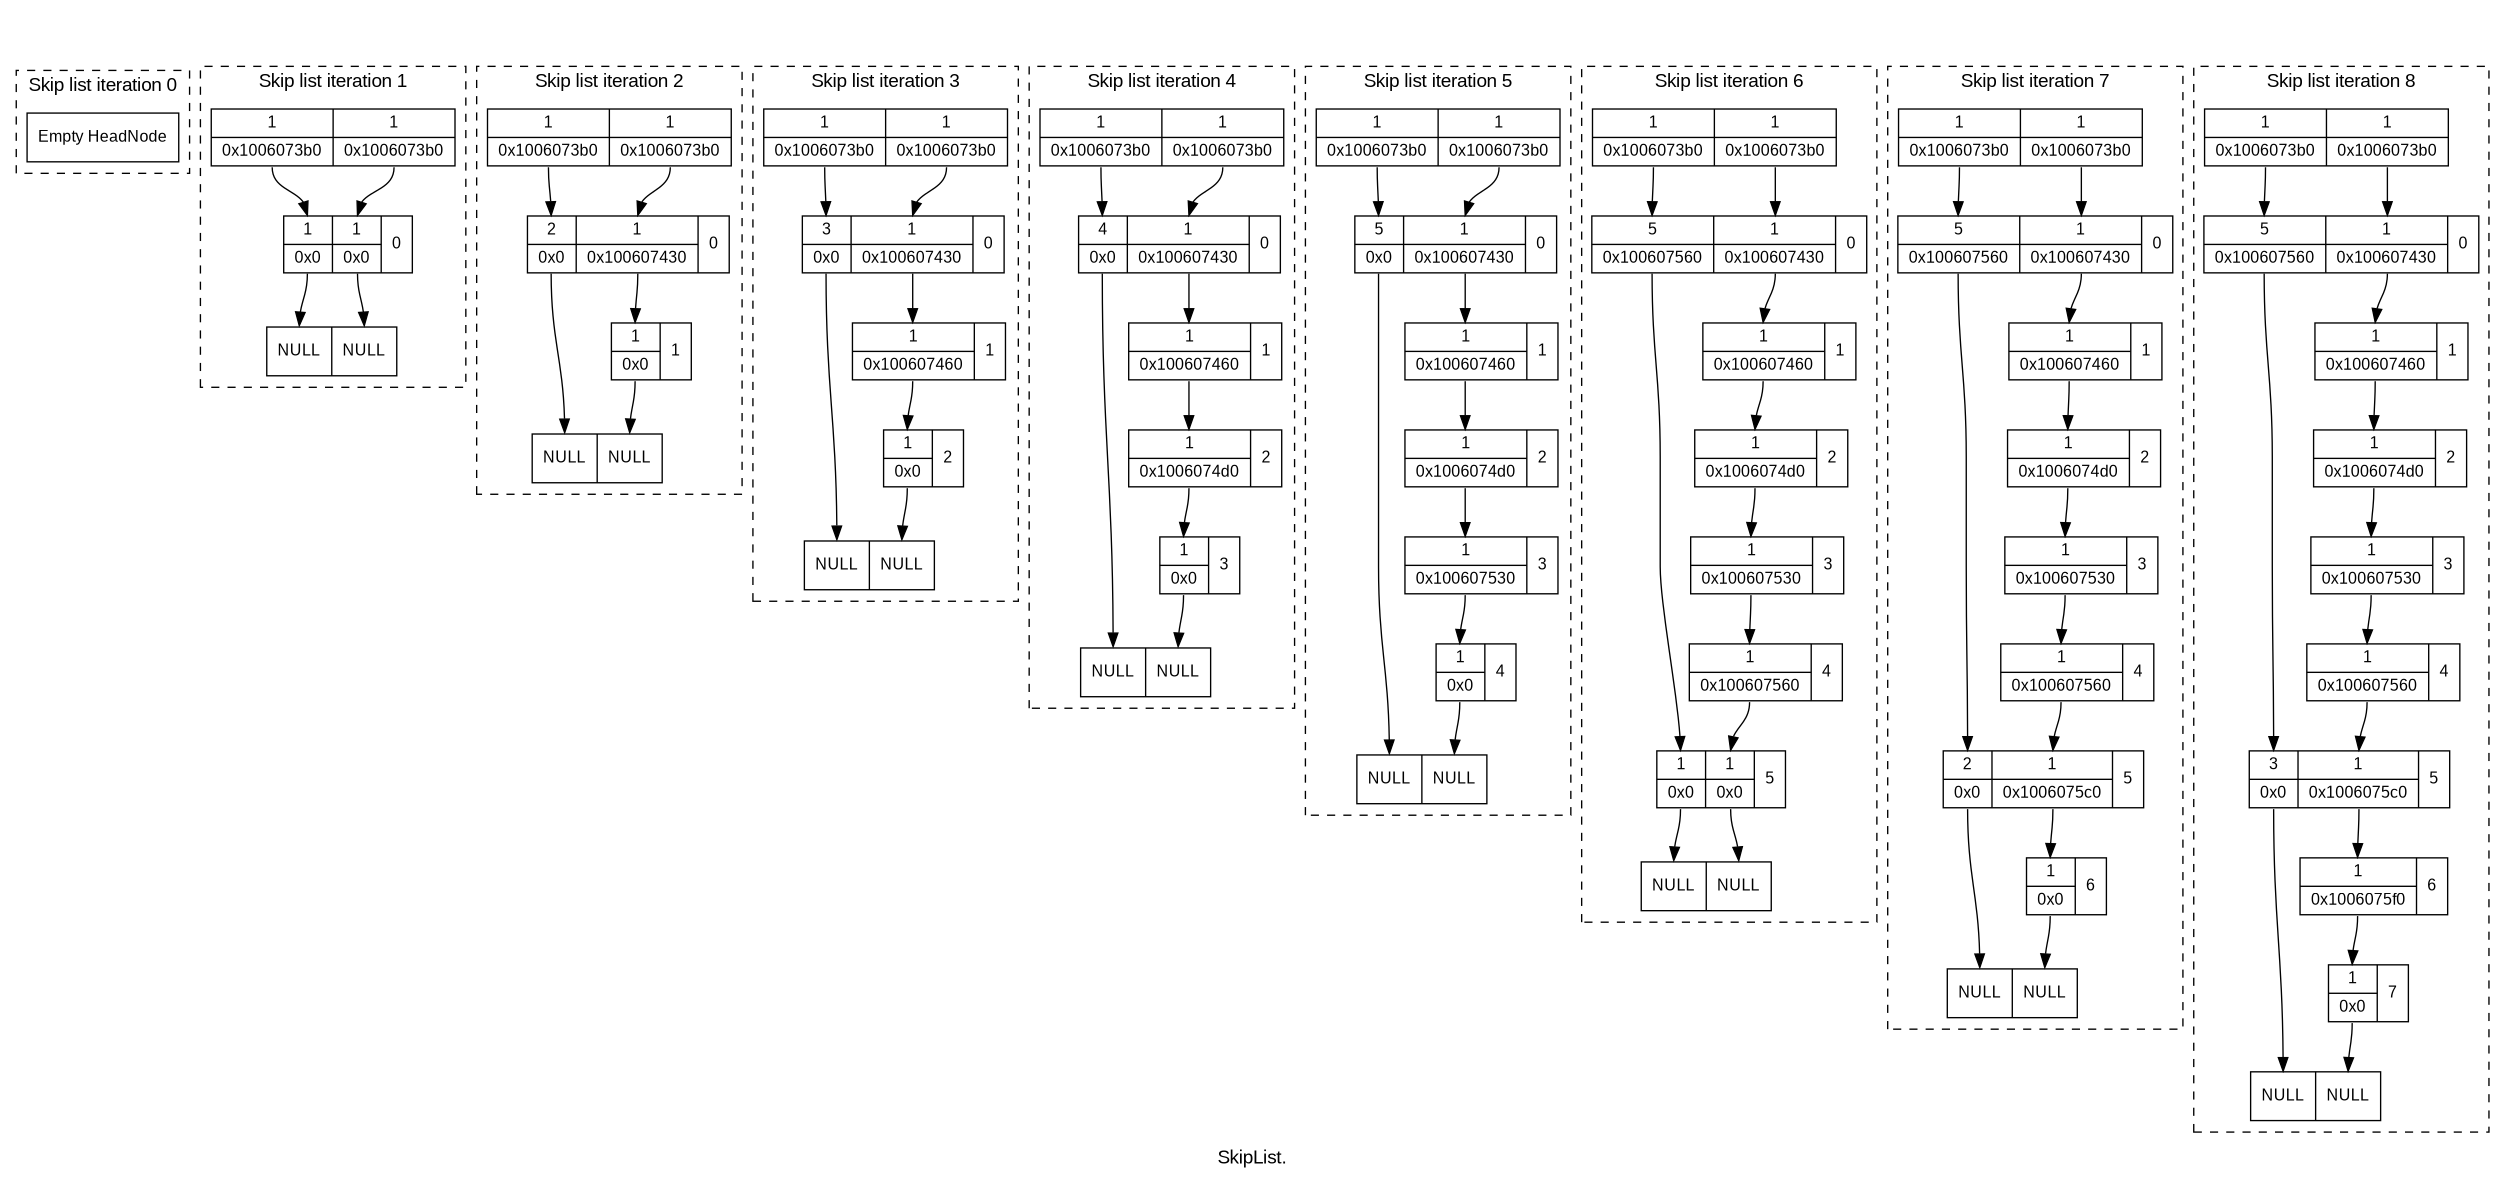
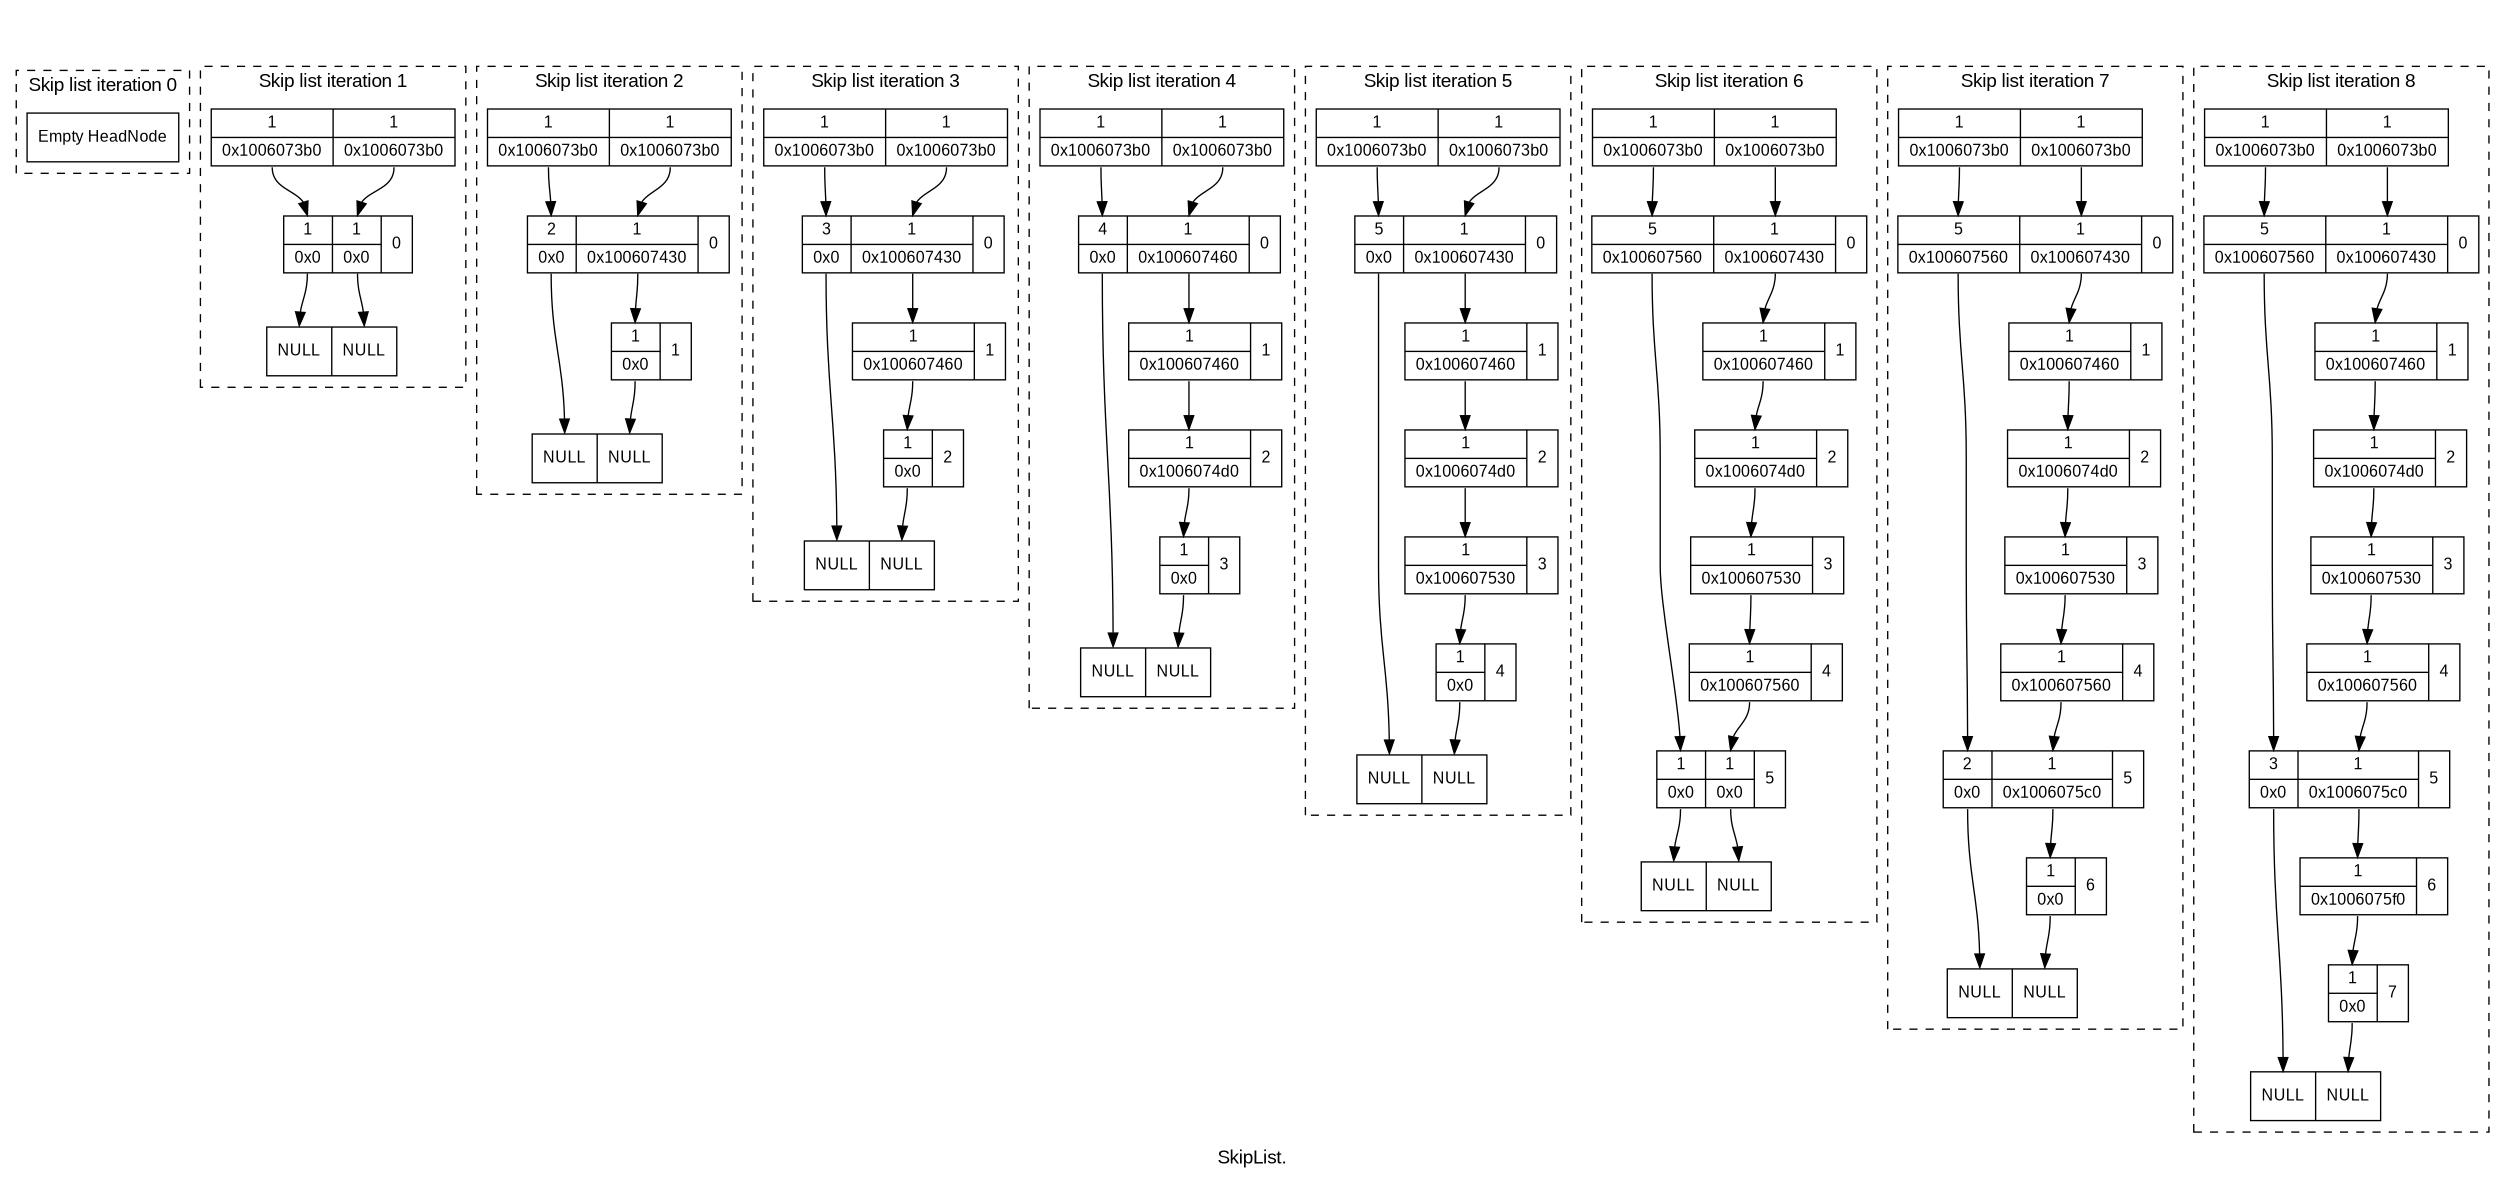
  digraph {
    label="SkipList."
    rankdir=TB
    fontname="Liberation Sans"
    node [fontsize=12 shape=record fontname="Liberation Sans"]
    edge [headport=w1 tailport=f1 fontname="Liberation Sans"]
    n1 [label="{ 1 | <f2> 0x1006073b0} | { 1 | <f1> 0x1006073b0}"]
    n2 [label=" { <w2> 1 | <f2> 0x0 } | { <w1> 1 | <f1> 0x0 } | <f0> 0"]
    n3 [label="<w2> NULL | <w1> NULL"]
    n4 [label="Empty HeadNode"]
    n5 [label="{ 1 | <f2> 0x1006073b0} | { 1 | <f1> 0x1006073b0}"]
    n6 [label=" { <w2> 2 | <f2> 0x0 } | { <w1> 1 | <f1> 0x100607430 } | <f0> 0"]
    n7 [label=" { <w1> 1 | <f1> 0x0 } | <f0> 1"]
    n8 [label="<w2> NULL | <w1> NULL"]
    n9 [label="{ 1 | <f2> 0x1006073b0} | { 1 | <f1> 0x1006073b0}"]
    n10 [label=" { <w2> 3 | <f2> 0x0 } | { <w1> 1 | <f1> 0x100607430 } | <f0> 0"]
    n11 [label=" { <w1> 1 | <f1> 0x100607460 } | <f0> 1"]
    n12 [label="<w2> NULL | <w1> NULL"]
    n13 [label=" { <w1> 1 | <f1> 0x0 } | <f0> 2"]
    n14 [label="{ 1 | <f2> 0x1006073b0} | { 1 | <f1> 0x1006073b0}"]
-   n15 [label=" { <w2> 4 | <f2> 0x0 } | { <w1> 1 | <f1> 0x100607430 } | <f0> 0"]
+   n15 [label=" { <w2> 4 | <f2> 0x0 } | { <w1> 1 | <f1> 0x100607460 } | <f0> 0"]
    n16 [label=" { <w1> 1 | <f1> 0x100607460 } | <f0> 1"]
    n17 [label="<w2> NULL | <w1> NULL"]
    n18 [label=" { <w1> 1 | <f1> 0x1006074d0 } | <f0> 2"]
    n19 [label=" { <w1> 1 | <f1> 0x0 } | <f0> 3"]
    n20 [label="{ 1 | <f2> 0x1006073b0} | { 1 | <f1> 0x1006073b0}"]
    n21 [label=" { <w2> 5 | <f2> 0x0 } | { <w1> 1 | <f1> 0x100607430 } | <f0> 0"]
    n22 [label=" { <w1> 1 | <f1> 0x100607460 } | <f0> 1"]
    n23 [label="<w2> NULL | <w1> NULL"]
    n24 [label=" { <w1> 1 | <f1> 0x1006074d0 } | <f0> 2"]
    n25 [label=" { <w1> 1 | <f1> 0x100607530 } | <f0> 3"]
    n26 [label=" { <w1> 1 | <f1> 0x0 } | <f0> 4"]
    n27 [label="{ 1 | <f2> 0x1006073b0} | { 1 | <f1> 0x1006073b0}"]
    n28 [label=" { <w2> 5 | <f2> 0x100607560 } | { <w1> 1 | <f1> 0x100607430 } | <f0> 0"]
    n29 [label=" { <w1> 1 | <f1> 0x100607460 } | <f0> 1"]
    n30 [label=" { <w2> 1 | <f2> 0x0 } | { <w1> 1 | <f1> 0x0 } | <f0> 5"]
    n31 [label=" { <w1> 1 | <f1> 0x1006074d0 } | <f0> 2"]
    n32 [label="<w2> NULL | <w1> NULL"]
    n33 [label=" { <w1> 1 | <f1> 0x100607530 } | <f0> 3"]
    n34 [label=" { <w1> 1 | <f1> 0x100607560 } | <f0> 4"]
    n35 [label="{ 1 | <f2> 0x1006073b0} | { 1 | <f1> 0x1006073b0}"]
    n36 [label=" { <w2> 5 | <f2> 0x100607560 } | { <w1> 1 | <f1> 0x100607430 } | <f0> 0"]
    n37 [label=" { <w1> 1 | <f1> 0x100607460 } | <f0> 1"]
    n38 [label=" { <w2> 2 | <f2> 0x0 } | { <w1> 1 | <f1> 0x1006075c0 } | <f0> 5"]
    n39 [label=" { <w1> 1 | <f1> 0x1006074d0 } | <f0> 2"]
    n40 [label=" { <w1> 1 | <f1> 0x0 } | <f0> 6"]
    n41 [label="<w2> NULL | <w1> NULL"]
    n42 [label=" { <w1> 1 | <f1> 0x100607530 } | <f0> 3"]
    n43 [label=" { <w1> 1 | <f1> 0x100607560 } | <f0> 4"]
    n44 [label="{ 1 | <f2> 0x1006073b0} | { 1 | <f1> 0x1006073b0}"]
    n45 [label=" { <w2> 5 | <f2> 0x100607560 } | { <w1> 1 | <f1> 0x100607430 } | <f0> 0"]
    n46 [label=" { <w1> 1 | <f1> 0x100607460 } | <f0> 1"]
    n47 [label=" { <w2> 3 | <f2> 0x0 } | { <w1> 1 | <f1> 0x1006075c0 } | <f0> 5"]
    n48 [label=" { <w1> 1 | <f1> 0x1006074d0 } | <f0> 2"]
    n49 [label=" { <w1> 1 | <f1> 0x1006075f0 } | <f0> 6"]
    n50 [label="<w2> NULL | <w1> NULL"]
    n51 [label=" { <w1> 1 | <f1> 0x100607530 } | <f0> 3"]
    n52 [label=" { <w1> 1 | <f1> 0x100607560 } | <f0> 4"]
    n53 [label=" { <w1> 1 | <f1> 0x0 } | <f0> 7"]
    n54 [label="<f0> | <f1> | <f2> | <f3> | <f4> | <f5> | <f6> | <f7> | <f8> | " style=invis width=0.01]
    subgraph cluster_1 {
      label="Skip list iteration 1"
      style=dashed
      n1
      n2
      n3
    }
    subgraph cluster_2 {
      label="Skip list iteration 0"
      style=dashed
      n4
    }
    subgraph cluster_3 {
      label="Skip list iteration 2"
      style=dashed
      n5
      n6
      n7
      n8
    }
    subgraph cluster_4 {
      label="Skip list iteration 3"
      style=dashed
      n9
      n10
      n11
      n12
      n13
    }
    subgraph cluster_5 {
      label="Skip list iteration 4"
      style=dashed
      n14
      n15
      n16
      n17
      n18
      n19
    }
    subgraph cluster_6 {
      label="Skip list iteration 5"
      style=dashed
      n20
      n21
      n22
      n23
      n24
      n25
      n26
    }
    subgraph cluster_7 {
      label="Skip list iteration 6"
      style=dashed
      n27
      n28
      n29
      n30
      n31
      n32
      n33
      n34
    }
    subgraph cluster_8 {
      label="Skip list iteration 7"
      style=dashed
      n35
      n36
      n37
      n38
      n39
      n40
      n41
      n42
      n43
    }
    subgraph cluster_9 {
      label="Skip list iteration 8"
      style=dashed
      n44
      n45
      n46
      n47
      n48
      n49
      n50
      n51
      n52
      n53
    }
    n1 -> n2
    n1 -> n2 [headport=w2 tailport=f2]
    n2 -> n3
    n2 -> n3 [headport=w2 tailport=f2]
    n5 -> n6
    n5 -> n6 [headport=w2 tailport=f2]
    n6 -> n7
    n6 -> n8 [headport=w2 tailport=f2]
    n7 -> n8
    n9 -> n10
    n9 -> n10 [headport=w2 tailport=f2]
    n10 -> n11
    n10 -> n12 [headport=w2 tailport=f2]
    n11 -> n13
    n13 -> n12
    n14 -> n15
    n14 -> n15 [headport=w2 tailport=f2]
    n15 -> n16
    n15 -> n17 [headport=w2 tailport=f2]
    n16 -> n18
    n18 -> n19
    n19 -> n17
    n20 -> n21
    n20 -> n21 [headport=w2 tailport=f2]
    n21 -> n22
    n21 -> n23 [headport=w2 tailport=f2]
    n22 -> n24
    n24 -> n25
    n25 -> n26
    n26 -> n23
    n27 -> n28
    n27 -> n28 [headport=w2 tailport=f2]
    n28 -> n29
    n28 -> n30 [headport=w2 tailport=f2]
    n29 -> n31
    n30 -> n32
    n30 -> n32 [headport=w2 tailport=f2]
    n31 -> n33
    n33 -> n34
    n34 -> n30
    n35 -> n36
    n35 -> n36 [headport=w2 tailport=f2]
    n36 -> n37
    n36 -> n38 [headport=w2 tailport=f2]
    n37 -> n39
    n38 -> n40
    n38 -> n41 [headport=w2 tailport=f2]
    n39 -> n42
    n40 -> n41
    n42 -> n43
    n43 -> n38
    n44 -> n45
    n44 -> n45 [headport=w2 tailport=f2]
    n45 -> n46
    n45 -> n47 [headport=w2 tailport=f2]
    n46 -> n48
    n47 -> n49
    n47 -> n50 [headport=w2 tailport=f2]
    n48 -> n51
    n49 -> n53
    n51 -> n52
    n52 -> n47
    n53 -> n50
    n54 -> n1 [style=invis headport=""]
    n54 -> n4 [style=invis tailport=f0 headport=""]
    n54 -> n5 [style=invis tailport=f2 headport=""]
    n54 -> n9 [style=invis tailport=f3 headport=""]
    n54 -> n14 [style=invis tailport=f4 headport=""]
    n54 -> n20 [style=invis tailport=f5 headport=""]
    n54 -> n27 [style=invis tailport=f6 headport=""]
    n54 -> n35 [style=invis tailport=f7 headport=""]
    n54 -> n44 [style=invis tailport=f8 headport=""]
  }
